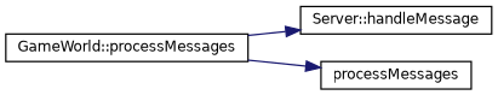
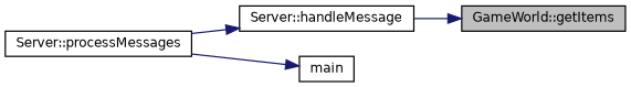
  digraph {
    rankdir=RL
    node [color=black fillcolor=white fontname=Helvetica fontsize=10 shape=record style=filled]
    edge [color=midnightblue dir=back fontname=Helvetica fontsize=10 labelfontname=Helvetica labelfontsize=10 style=solid]
+   n1 [fillcolor=grey75 fontcolor=black height=0.2 label="GameWorld::getItems" width=0.4]
    n2 [height=0.2 label="Server::handleMessage" width=0.4]
-   n3 [height=0.2 label="GameWorld::processMessages" width=0.4]
-   n4 [height=0.2 label=processMessages width=0.4]
+   n3 [height=0.2 label="Server::processMessages" width=0.4]
+   n4 [height=0.2 label=main width=0.4]
+   n1 -> n2
    n2 -> n3
    n4 -> n3
  }
